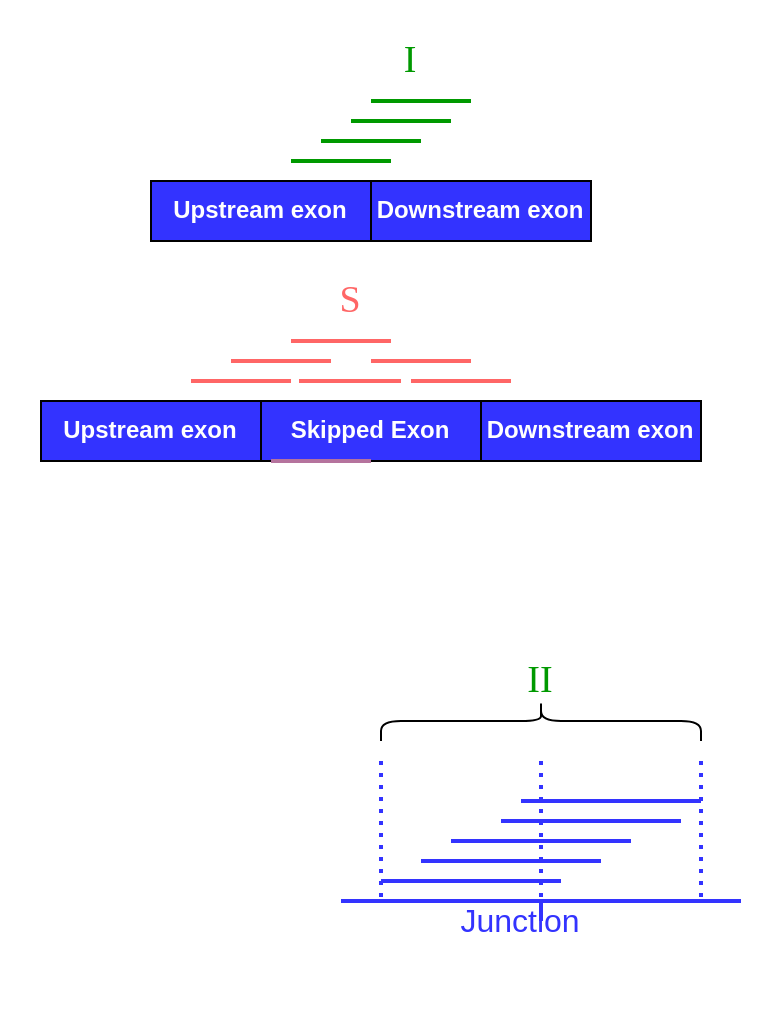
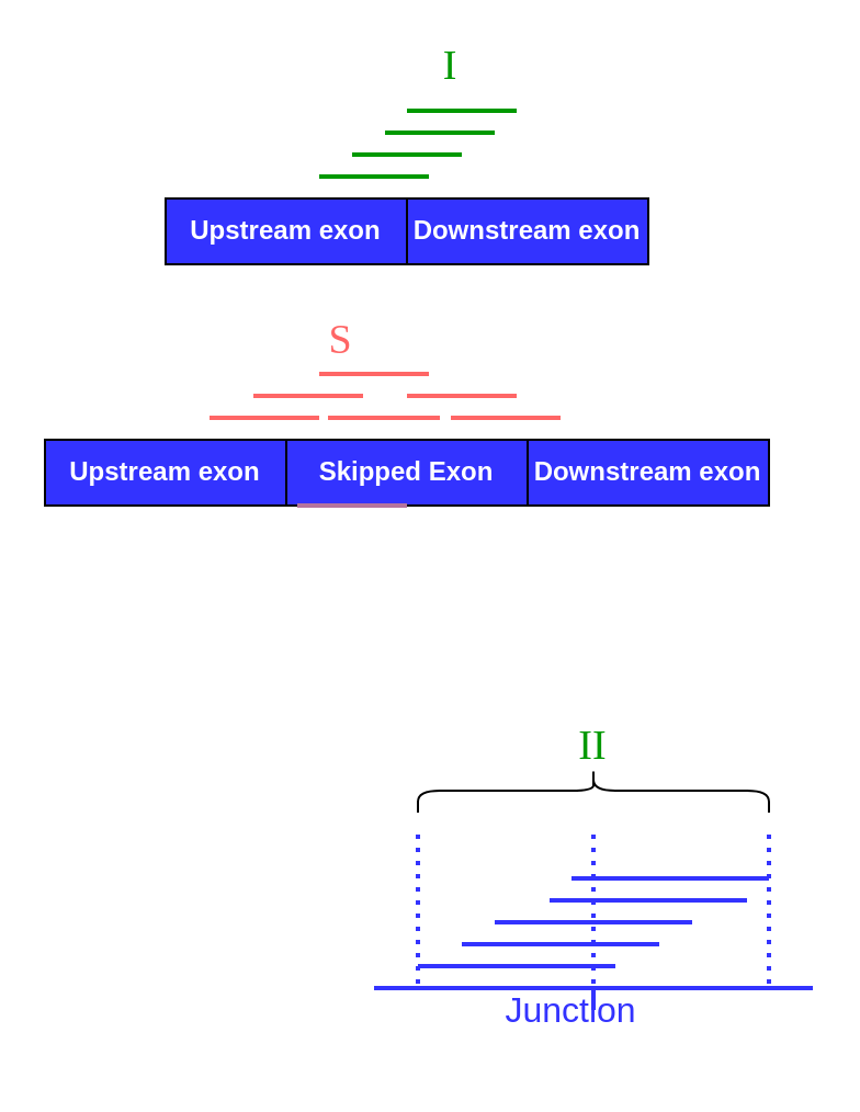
  <mxCell id="0" />
  <mxCell id="1" parent="0" />
  <mxCell id="2" value="" style="group" vertex="1" connectable="0" parent="1"><mxGeometry x="170" y="330" width="200" height="155" as="geometry" /></mxCell>
  <mxCell id="3" value="" style="endArrow=none;html=1;strokeWidth=2;fontColor=#3333FF;strokeColor=#3333FF;" edge="1" parent="2"><mxGeometry width="50" height="50" relative="1" as="geometry"><mxPoint y="120" as="sourcePoint" /><mxPoint x="100" y="120" as="targetPoint" /></mxGeometry></mxCell>
  <mxCell id="4" value="" style="endArrow=none;html=1;strokeWidth=2;strokeColor=#3333FF;" edge="1" parent="2"><mxGeometry width="50" height="50" relative="1" as="geometry"><mxPoint x="100" y="120" as="sourcePoint" /><mxPoint x="200" y="120" as="targetPoint" /></mxGeometry></mxCell>
  <mxCell id="5" value="" style="endArrow=none;html=1;strokeWidth=2;strokeColor=#3333FF;" edge="1" parent="2"><mxGeometry width="50" height="50" relative="1" as="geometry"><mxPoint x="100" y="130" as="sourcePoint" /><mxPoint x="100" y="120" as="targetPoint" /></mxGeometry></mxCell>
  <mxCell id="6" value="Junction" style="text;html=1;strokeColor=none;fillColor=none;align=center;verticalAlign=middle;whiteSpace=wrap;rounded=0;fontColor=#3333FF;fontSize=16;" vertex="1" parent="2"><mxGeometry x="70" y="120" width="40" height="20" as="geometry" /></mxCell>
  <mxCell id="7" value="" style="endArrow=none;html=1;strokeColor=#3333FF;strokeWidth=2;fontSize=16;fontColor=#3333FF;" edge="1" parent="2"><mxGeometry width="50" height="50" relative="1" as="geometry"><mxPoint x="20" y="110" as="sourcePoint" /><mxPoint x="110" y="110" as="targetPoint" /></mxGeometry></mxCell>
  <mxCell id="8" value="" style="endArrow=none;dashed=1;html=1;dashPattern=1 2;strokeWidth=2;fontSize=16;fontColor=#3333FF;strokeColor=#3333FF;" edge="1" parent="2"><mxGeometry width="50" height="50" relative="1" as="geometry"><mxPoint x="100" y="50" as="sourcePoint" /><mxPoint x="100" y="120" as="targetPoint" /></mxGeometry></mxCell>
  <mxCell id="9" value="" style="endArrow=none;html=1;strokeColor=#3333FF;strokeWidth=2;fontSize=16;fontColor=#3333FF;" edge="1" parent="2"><mxGeometry width="50" height="50" relative="1" as="geometry"><mxPoint x="90" y="70" as="sourcePoint" /><mxPoint x="180" y="70" as="targetPoint" /></mxGeometry></mxCell>
  <mxCell id="10" value="" style="endArrow=none;html=1;strokeColor=#3333FF;strokeWidth=2;fontSize=16;fontColor=#3333FF;" edge="1" parent="2"><mxGeometry width="50" height="50" relative="1" as="geometry"><mxPoint x="40" y="100" as="sourcePoint" /><mxPoint x="130" y="100" as="targetPoint" /></mxGeometry></mxCell>
  <mxCell id="11" value="" style="endArrow=none;html=1;strokeColor=#3333FF;strokeWidth=2;fontSize=16;fontColor=#3333FF;" edge="1" parent="2"><mxGeometry width="50" height="50" relative="1" as="geometry"><mxPoint x="55" y="90" as="sourcePoint" /><mxPoint x="145" y="90" as="targetPoint" /></mxGeometry></mxCell>
  <mxCell id="12" value="" style="endArrow=none;html=1;strokeColor=#3333FF;strokeWidth=2;fontSize=16;fontColor=#3333FF;" edge="1" parent="2"><mxGeometry width="50" height="50" relative="1" as="geometry"><mxPoint x="80" y="80" as="sourcePoint" /><mxPoint x="170" y="80" as="targetPoint" /></mxGeometry></mxCell>
  <mxCell id="13" value="" style="endArrow=none;dashed=1;html=1;dashPattern=1 2;strokeWidth=2;fontSize=16;fontColor=#3333FF;strokeColor=#3333FF;" edge="1" parent="2"><mxGeometry width="50" height="50" relative="1" as="geometry"><mxPoint x="20" y="50" as="sourcePoint" /><mxPoint x="20" y="120" as="targetPoint" /></mxGeometry></mxCell>
  <mxCell id="14" value="" style="endArrow=none;dashed=1;html=1;dashPattern=1 2;strokeWidth=2;fontSize=16;fontColor=#3333FF;strokeColor=#3333FF;" edge="1" parent="2"><mxGeometry width="50" height="50" relative="1" as="geometry"><mxPoint x="180" y="50" as="sourcePoint" /><mxPoint x="180" y="120" as="targetPoint" /></mxGeometry></mxCell>
  <mxCell id="15" value="" style="shape=curlyBracket;whiteSpace=wrap;html=1;rounded=1;fillColor=none;fontSize=16;fontColor=#3333FF;rotation=90;" vertex="1" parent="2"><mxGeometry x="90" y="-50" width="20" height="160" as="geometry" /></mxCell>
  <mxCell id="16" value="&lt;font color=&quot;#009900&quot; style=&quot;font-size: 19px&quot; face=&quot;Comic Sans MS&quot;&gt;II&lt;/font&gt;" style="text;html=1;strokeColor=none;fillColor=none;align=center;verticalAlign=middle;whiteSpace=wrap;rounded=0;" vertex="1" parent="2"><mxGeometry x="80" width="40" height="20" as="geometry" /></mxCell>
  <mxCell id="17" value="" style="group" vertex="1" connectable="0" parent="1"><mxGeometry x="20" y="20" width="330" height="210" as="geometry" /></mxCell>
  <mxCell id="18" value="" style="group" vertex="1" connectable="0" parent="17"><mxGeometry x="55" y="70" width="220" height="30" as="geometry" /></mxCell>
  <mxCell id="19" value="&lt;b&gt;&lt;font color=&quot;#ffffff&quot;&gt;Upstream exon&lt;/font&gt;&lt;/b&gt;" style="rounded=0;whiteSpace=wrap;html=1;fillColor=#3333FF;" vertex="1" parent="18"><mxGeometry width="110" height="30" as="geometry" /></mxCell>
  <mxCell id="20" value="&lt;b&gt;&lt;font color=&quot;#ffffff&quot;&gt;Downstream exon&lt;/font&gt;&lt;/b&gt;" style="rounded=0;whiteSpace=wrap;html=1;fillColor=#3333FF;" vertex="1" parent="18"><mxGeometry x="110" width="110" height="30" as="geometry" /></mxCell>
  <mxCell id="21" value="" style="group" vertex="1" connectable="0" parent="17"><mxGeometry y="180" width="330" height="30" as="geometry" /></mxCell>
  <mxCell id="22" value="&lt;b&gt;&lt;font color=&quot;#ffffff&quot;&gt;Downstream exon&lt;/font&gt;&lt;/b&gt;" style="rounded=0;whiteSpace=wrap;html=1;fillColor=#3333FF;" vertex="1" parent="21"><mxGeometry x="220" width="110" height="30" as="geometry" /></mxCell>
  <mxCell id="23" value="&lt;b&gt;&lt;font color=&quot;#ffffff&quot;&gt;Upstream exon&lt;/font&gt;&lt;/b&gt;" style="rounded=0;whiteSpace=wrap;html=1;fillColor=#3333FF;" vertex="1" parent="21"><mxGeometry width="110" height="30" as="geometry" /></mxCell>
  <mxCell id="24" value="&lt;b&gt;&lt;font color=&quot;#ffffff&quot;&gt;Skipped Exon&lt;/font&gt;&lt;/b&gt;" style="rounded=0;whiteSpace=wrap;html=1;fillColor=#3333ff;" vertex="1" parent="21"><mxGeometry x="110" width="110" height="30" as="geometry" /></mxCell>
  <mxCell id="25" value="" style="endArrow=none;html=1;strokeWidth=2;fillColor=#008a00;strokeColor=#009900;" edge="1" parent="17"><mxGeometry width="50" height="50" as="geometry"><mxPoint x="175" y="60" as="sourcePoint" /><mxPoint x="125" y="60" as="targetPoint" /></mxGeometry></mxCell>
  <mxCell id="26" value="" style="endArrow=none;html=1;strokeWidth=2;fillColor=#008a00;strokeColor=#009900;" edge="1" parent="17"><mxGeometry width="50" height="50" as="geometry"><mxPoint x="190" y="50" as="sourcePoint" /><mxPoint x="140" y="50" as="targetPoint" /></mxGeometry></mxCell>
  <mxCell id="27" value="" style="endArrow=none;html=1;strokeWidth=2;fillColor=#008a00;strokeColor=#009900;" edge="1" parent="17"><mxGeometry width="50" height="50" as="geometry"><mxPoint x="205" y="40" as="sourcePoint" /><mxPoint x="155" y="40" as="targetPoint" /></mxGeometry></mxCell>
  <mxCell id="28" value="" style="endArrow=none;html=1;strokeWidth=2;fillColor=#008a00;strokeColor=#009900;" edge="1" parent="17"><mxGeometry width="50" height="50" as="geometry"><mxPoint x="215" y="30" as="sourcePoint" /><mxPoint x="165" y="30" as="targetPoint" /></mxGeometry></mxCell>
  <mxCell id="29" value="" style="endArrow=none;html=1;strokeWidth=2;fillColor=#008a00;strokeColor=#FF6666;" edge="1" parent="17"><mxGeometry width="50" height="50" as="geometry"><mxPoint x="125" y="170" as="sourcePoint" /><mxPoint x="75" y="170" as="targetPoint" /></mxGeometry></mxCell>
  <mxCell id="30" value="" style="endArrow=none;html=1;strokeWidth=2;fillColor=#008a00;strokeColor=#FF6666;" edge="1" parent="17"><mxGeometry width="50" height="50" as="geometry"><mxPoint x="235" y="170" as="sourcePoint" /><mxPoint x="185" y="170" as="targetPoint" /></mxGeometry></mxCell>
  <mxCell id="31" value="" style="endArrow=none;html=1;strokeWidth=2;fillColor=#008a00;strokeColor=#FF6666;" edge="1" parent="17"><mxGeometry width="50" height="50" as="geometry"><mxPoint x="145" y="160" as="sourcePoint" /><mxPoint x="95" y="160" as="targetPoint" /></mxGeometry></mxCell>
  <mxCell id="32" value="" style="endArrow=none;html=1;strokeWidth=2;fillColor=#008a00;strokeColor=#FF6666;" edge="1" parent="17"><mxGeometry width="50" height="50" as="geometry"><mxPoint x="215" y="160" as="sourcePoint" /><mxPoint x="165" y="160" as="targetPoint" /></mxGeometry></mxCell>
  <mxCell id="33" value="" style="endArrow=none;html=1;strokeWidth=2;fillColor=#008a00;strokeColor=#B5739D;" edge="1" parent="17"><mxGeometry width="50" height="50" as="geometry"><mxPoint x="165" y="210" as="sourcePoint" /><mxPoint x="115" y="210" as="targetPoint" /></mxGeometry></mxCell>
  <mxCell id="34" value="" style="endArrow=none;html=1;strokeWidth=2;fillColor=#008a00;strokeColor=#FF6666;" edge="1" parent="17"><mxGeometry width="50" height="50" as="geometry"><mxPoint x="175" y="150" as="sourcePoint" /><mxPoint x="125" y="150" as="targetPoint" /></mxGeometry></mxCell>
  <mxCell id="35" value="" style="endArrow=none;html=1;strokeWidth=2;fillColor=#008a00;strokeColor=#FF6666;" edge="1" parent="17"><mxGeometry width="50" height="50" as="geometry"><mxPoint x="180" y="170" as="sourcePoint" /><mxPoint x="129" y="170" as="targetPoint" /></mxGeometry></mxCell>
  <mxCell id="36" value="&lt;font color=&quot;#009900&quot; style=&quot;font-size: 19px&quot; face=&quot;Comic Sans MS&quot;&gt;I&lt;/font&gt;" style="text;html=1;strokeColor=none;fillColor=none;align=center;verticalAlign=middle;whiteSpace=wrap;rounded=0;" vertex="1" parent="17"><mxGeometry x="165" width="40" height="20" as="geometry" /></mxCell>
- <mxCell id="37" value="&lt;font face=&quot;Comic Sans MS&quot; color=&quot;#ff6666&quot;&gt;&lt;span style=&quot;font-size: 19px&quot;&gt;S&lt;/span&gt;&lt;/font&gt;" style="text;html=1;strokeColor=none;fillColor=none;align=center;verticalAlign=middle;whiteSpace=wrap;rounded=0;" vertex="1" parent="17"><mxGeometry x="135" y="120" width="40" height="20" as="geometry" /></mxCell>
+ <mxCell id="37" value="&lt;font face=&quot;Comic Sans MS&quot; color=&quot;#ff6666&quot;&gt;&lt;span style=&quot;font-size: 19px&quot;&gt;S&lt;/span&gt;&lt;/font&gt;" style="text;html=1;strokeColor=none;fillColor=none;align=center;verticalAlign=middle;whiteSpace=wrap;rounded=0;" vertex="1" parent="17"><mxGeometry x="115" y="125" width="40" height="20" as="geometry" /></mxCell>
